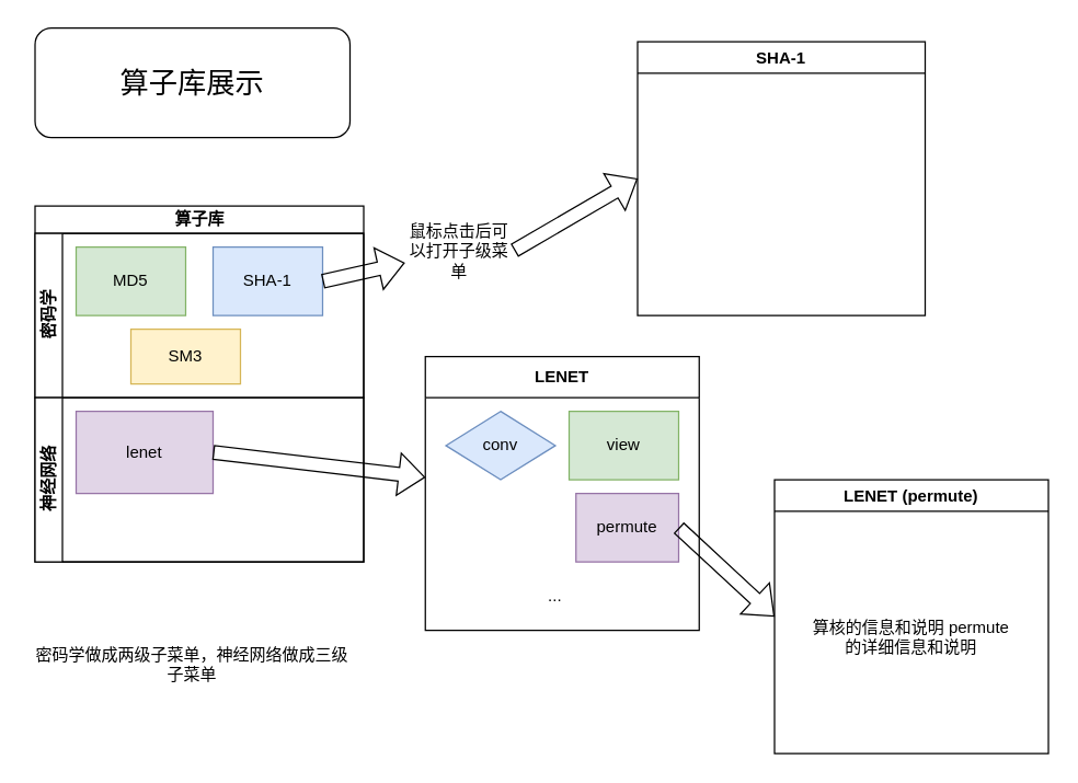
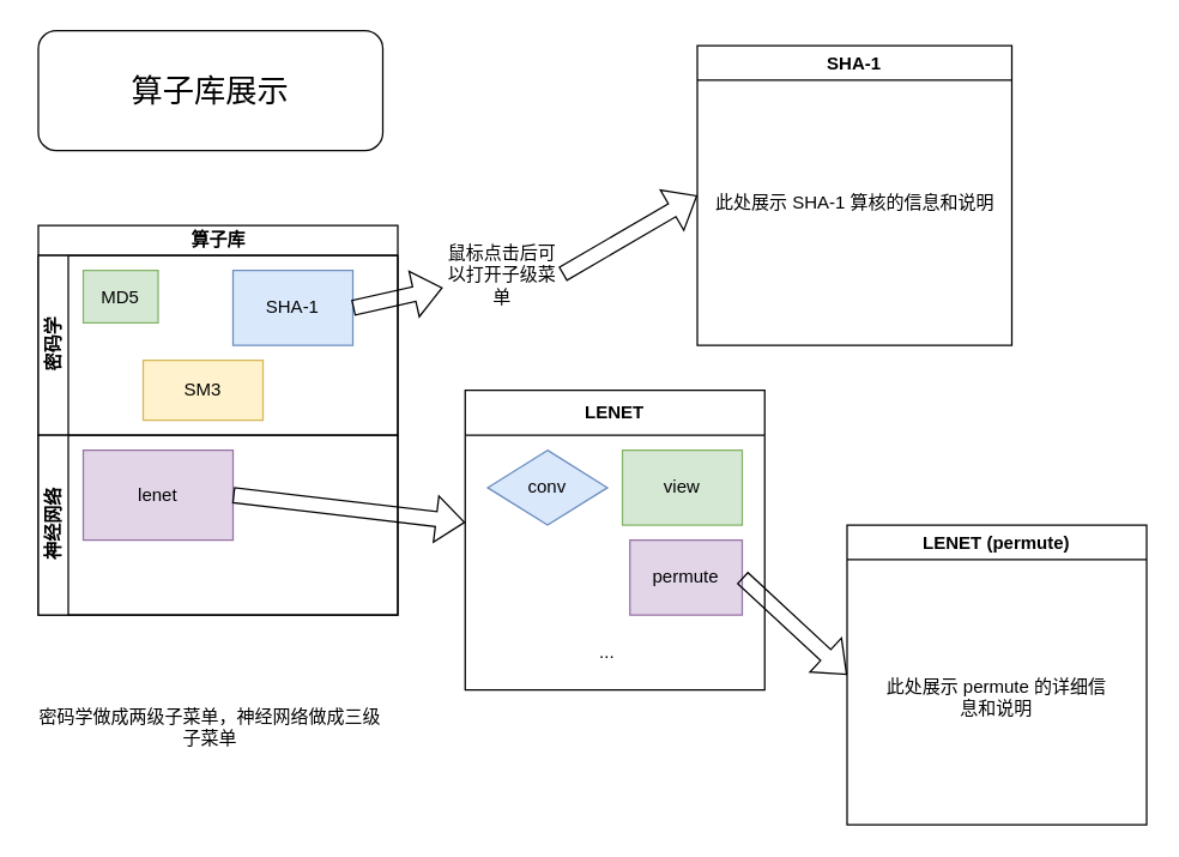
  <mxCell id="0" />
  <mxCell id="1" parent="0" />
  <mxCell id="2" value="&lt;font style=&quot;font-size: 21px;&quot;&gt;算子库展示&lt;br&gt;&lt;/font&gt;" style="whiteSpace=wrap;html=1;rounded=1;" vertex="1" parent="1"><mxGeometry x="25" y="20" width="230" height="80" as="geometry" /></mxCell>
  <mxCell id="3" value="算子库" style="swimlane;childLayout=stackLayout;resizeParent=1;resizeParentMax=0;horizontal=1;startSize=20;horizontalStack=0;html=1;" vertex="1" parent="1"><mxGeometry x="25" y="150" width="240" height="260" as="geometry" /></mxCell>
  <mxCell id="4" value="密码学" style="swimlane;startSize=20;horizontal=0;html=1;" vertex="1" parent="3"><mxGeometry y="20" width="240" height="120" as="geometry" /></mxCell>
- <mxCell id="5" value="MD5" style="rounded=0;whiteSpace=wrap;html=1;fillColor=#d5e8d4;strokeColor=#82b366;" vertex="1" parent="4"><mxGeometry x="30" y="10" width="80" height="50" as="geometry" /></mxCell>
+ <mxCell id="5" value="MD5" style="rounded=0;whiteSpace=wrap;html=1;fillColor=#d5e8d4;strokeColor=#82b366;" vertex="1" parent="4"><mxGeometry x="30" y="10" width="50" height="35" as="geometry" /></mxCell>
  <mxCell id="6" value="SHA-1" style="rounded=0;whiteSpace=wrap;html=1;fillColor=#dae8fc;strokeColor=#6c8ebf;" vertex="1" parent="4"><mxGeometry x="130" y="10" width="80" height="50" as="geometry" /></mxCell>
  <mxCell id="7" value="SM3" style="rounded=0;whiteSpace=wrap;html=1;fillColor=#fff2cc;strokeColor=#d6b656;" vertex="1" parent="4"><mxGeometry x="70" y="70" width="80" height="40" as="geometry" /></mxCell>
  <mxCell id="8" value="神经网络" style="swimlane;startSize=20;horizontal=0;html=1;" vertex="1" parent="3"><mxGeometry y="140" width="240" height="120" as="geometry" /></mxCell>
  <mxCell id="9" value="lenet" style="rounded=0;whiteSpace=wrap;html=1;fillColor=#e1d5e7;strokeColor=#9673a6;" vertex="1" parent="8"><mxGeometry x="30" y="10" width="100" height="60" as="geometry" /></mxCell>
  <mxCell id="10" value="" style="shape=flexArrow;endArrow=classic;html=1;rounded=0;exitX=1;exitY=0.5;exitDx=0;exitDy=0;entryX=0;entryY=0.5;entryDx=0;entryDy=0;" edge="1" parent="1" source="12" target="13"><mxGeometry width="50" height="50" relative="1" as="geometry"><mxPoint x="385" y="390" as="sourcePoint" /><mxPoint x="455" y="140" as="targetPoint" /></mxGeometry></mxCell>
  <mxCell id="11" value="" style="shape=flexArrow;endArrow=classic;html=1;rounded=0;exitX=1;exitY=0.5;exitDx=0;exitDy=0;" edge="1" parent="1" source="6" target="12"><mxGeometry width="50" height="50" relative="1" as="geometry"><mxPoint x="235" y="205" as="sourcePoint" /><mxPoint x="455" y="140" as="targetPoint" /></mxGeometry></mxCell>
  <mxCell id="12" value="鼠标点击后可以打开子级菜单" style="text;html=1;align=center;verticalAlign=middle;whiteSpace=wrap;rounded=0;" vertex="1" parent="1"><mxGeometry x="295" y="160" width="80" height="45" as="geometry" /></mxCell>
  <mxCell id="13" value="SHA-1" style="swimlane;whiteSpace=wrap;html=1;" vertex="1" parent="1"><mxGeometry x="465" y="30" width="210" height="200" as="geometry" /></mxCell>
+ <mxCell id="14" value="此处展示 SHA-1 算核的信息和说明" style="text;html=1;align=center;verticalAlign=middle;resizable=0;points=[];autosize=1;strokeColor=none;fillColor=none;" vertex="1" parent="13"><mxGeometry y="90" width="210" height="30" as="geometry" /></mxCell>
  <mxCell id="15" value="" style="shape=flexArrow;endArrow=classic;html=1;rounded=0;exitX=1;exitY=0.5;exitDx=0;exitDy=0;" edge="1" parent="1" source="9" target="16"><mxGeometry width="50" height="50" relative="1" as="geometry"><mxPoint x="385" y="390" as="sourcePoint" /><mxPoint x="335" y="340" as="targetPoint" /></mxGeometry></mxCell>
  <mxCell id="16" value="LENET" style="swimlane;whiteSpace=wrap;html=1;startSize=30;" vertex="1" parent="1"><mxGeometry x="310" y="260" width="200" height="200" as="geometry" /></mxCell>
  <mxCell id="17" value="conv" style="rhombus;whiteSpace=wrap;html=1;fillColor=#dae8fc;strokeColor=#6c8ebf;" vertex="1" parent="16"><mxGeometry x="15" y="40" width="80" height="50" as="geometry" /></mxCell>
  <mxCell id="18" value="view" style="rounded=0;whiteSpace=wrap;html=1;fillColor=#d5e8d4;strokeColor=#82b366;" vertex="1" parent="16"><mxGeometry x="105" y="40" width="80" height="50" as="geometry" /></mxCell>
  <mxCell id="19" value="permute" style="rounded=0;whiteSpace=wrap;html=1;fillColor=#e1d5e7;strokeColor=#9673a6;" vertex="1" parent="16"><mxGeometry x="110" y="100" width="75" height="50" as="geometry" /></mxCell>
  <mxCell id="20" value="..." style="text;html=1;align=center;verticalAlign=middle;whiteSpace=wrap;rounded=0;" vertex="1" parent="16"><mxGeometry x="65" y="160" width="60" height="30" as="geometry" /></mxCell>
  <mxCell id="21" value="LENET (permute)" style="swimlane;whiteSpace=wrap;html=1;" vertex="1" parent="1"><mxGeometry x="565" y="350" width="200" height="200" as="geometry" /></mxCell>
- <mxCell id="22" value="算核的信息和说明 permute 的详细信息和说明" style="text;html=1;align=center;verticalAlign=middle;whiteSpace=wrap;rounded=0;" vertex="1" parent="21"><mxGeometry x="20" y="50" width="160" height="130" as="geometry" /></mxCell>
+ <mxCell id="22" value="此处展示 permute 的详细信息和说明" style="text;html=1;align=center;verticalAlign=middle;whiteSpace=wrap;rounded=0;" vertex="1" parent="21"><mxGeometry x="20" y="50" width="160" height="130" as="geometry" /></mxCell>
  <mxCell id="23" value="" style="shape=flexArrow;endArrow=classic;html=1;rounded=0;exitX=1;exitY=0.5;exitDx=0;exitDy=0;entryX=0;entryY=0.5;entryDx=0;entryDy=0;" edge="1" parent="1" source="19" target="21"><mxGeometry width="50" height="50" relative="1" as="geometry"><mxPoint x="385" y="390" as="sourcePoint" /><mxPoint x="435" y="340" as="targetPoint" /></mxGeometry></mxCell>
  <mxCell id="24" value="密码学做成两级子菜单，神经网络做成三级子菜单" style="text;html=1;align=center;verticalAlign=middle;whiteSpace=wrap;rounded=0;" vertex="1" parent="1"><mxGeometry x="20" y="430" width="240" height="110" as="geometry" /></mxCell>
